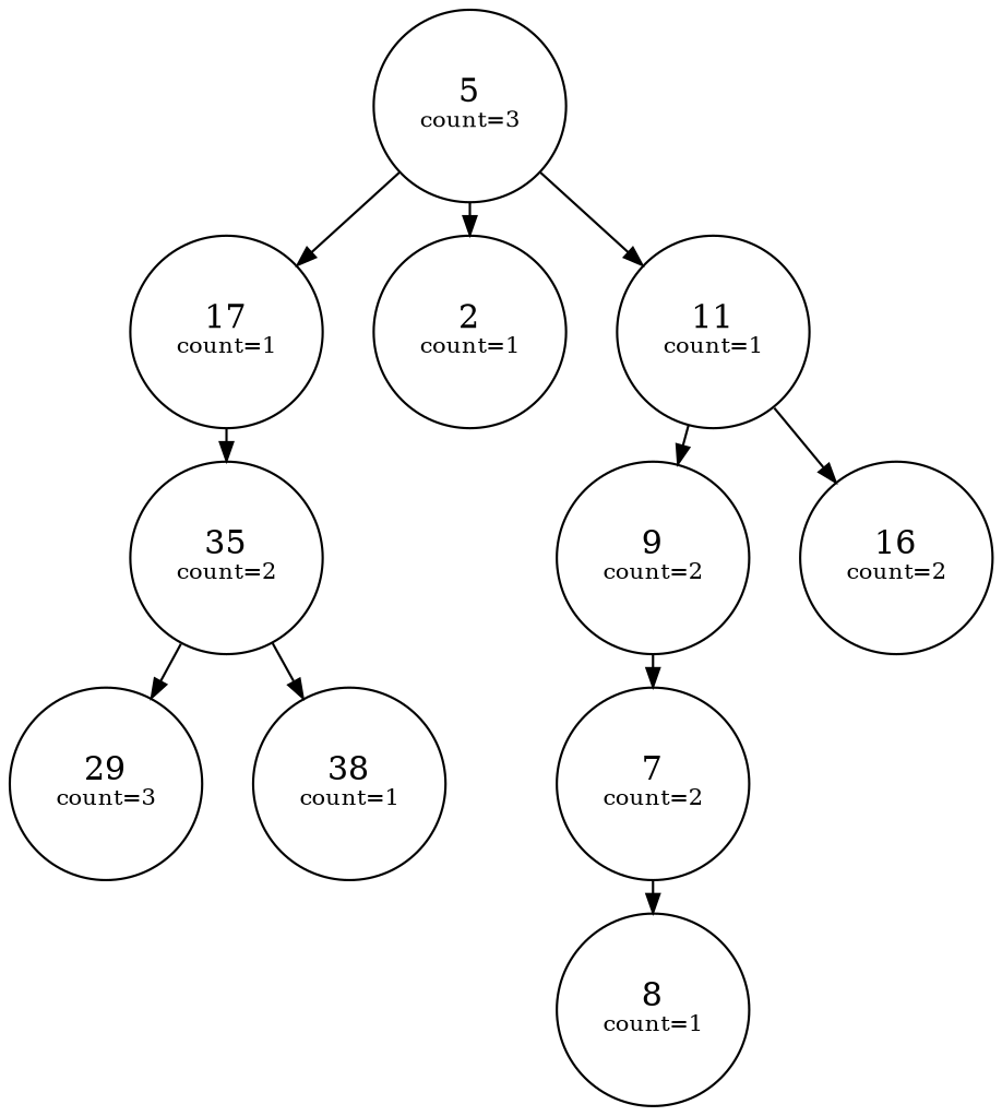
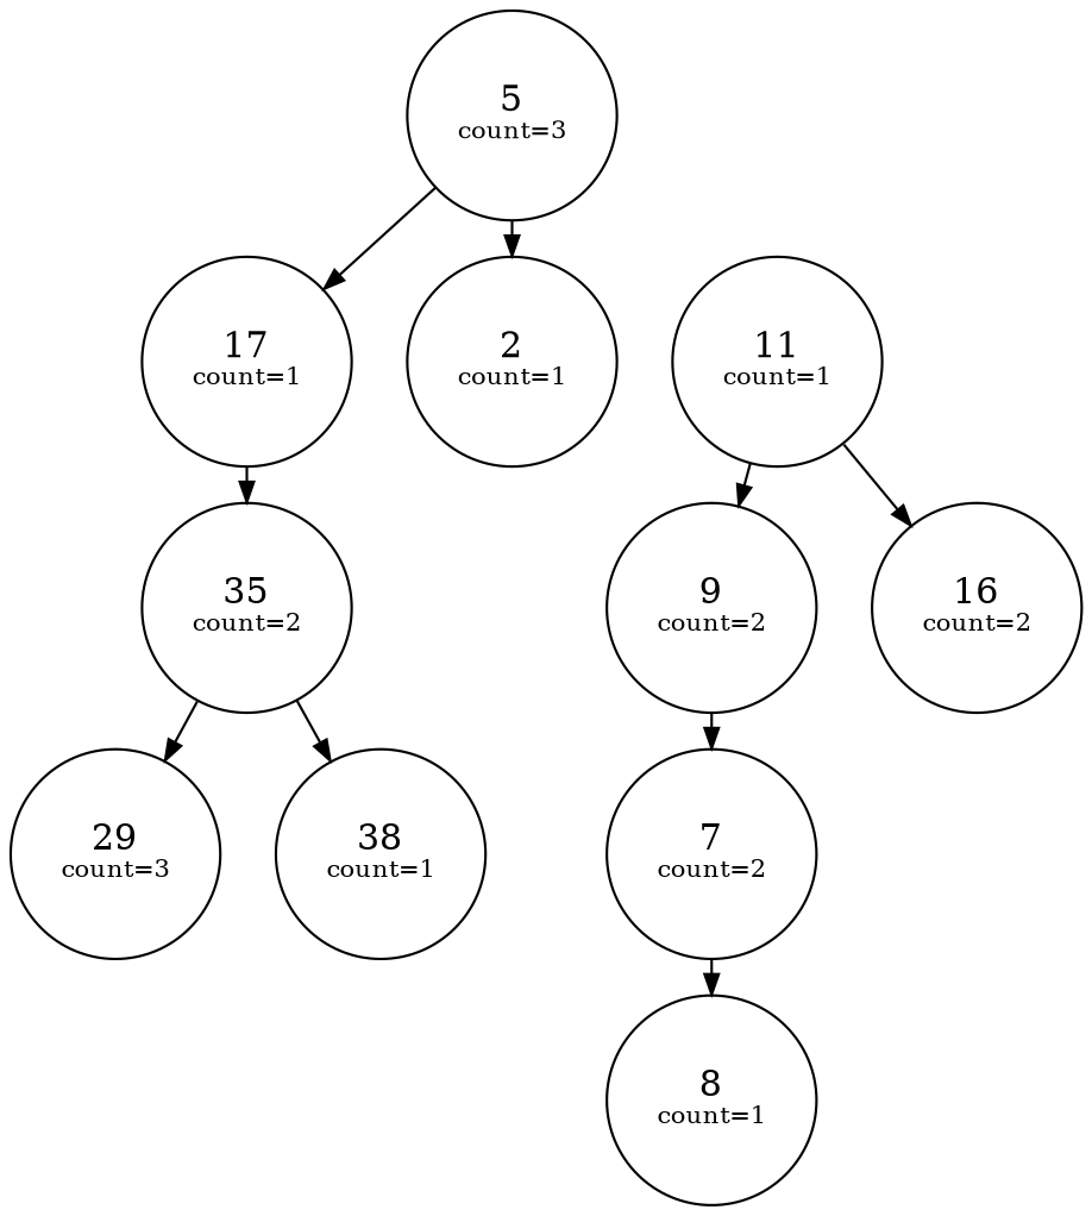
  digraph {
    nodesep=0.3
    ranksep=0.2
    node [shape=circle]
    edge [arrowsize=0.8 side=right]
    n1 [label=<17<BR/><FONT POINT-SIZE="10">count=1</FONT>>]
    n2 [label=<35<BR/><FONT POINT-SIZE="10">count=2</FONT>>]
    n3 [label=<5<BR/><FONT POINT-SIZE="10">count=3</FONT>>]
    n4 [label=<2<BR/><FONT POINT-SIZE="10">count=1</FONT>>]
    n5 [label=<11<BR/><FONT POINT-SIZE="10">count=1</FONT>>]
    n6 [label=<29<BR/><FONT POINT-SIZE="10">count=3</FONT>>]
    n7 [label=<38<BR/><FONT POINT-SIZE="10">count=1</FONT>>]
    n8 [label=<9<BR/><FONT POINT-SIZE="10">count=2</FONT>>]
    n9 [label=<16<BR/><FONT POINT-SIZE="10">count=2</FONT>>]
    n10 [label=<7<BR/><FONT POINT-SIZE="10">count=2</FONT>>]
    n11 [label=<8<BR/><FONT POINT-SIZE="10">count=1</FONT>>]
    n1 -> n2
    n2 -> n6 [side=left]
    n2 -> n7
    n3 -> n1 [side=left]
    n3 -> n4 [side=left]
-   n3 -> n5
    n5 -> n8 [side=left]
    n5 -> n9
    n8 -> n10 [side=left]
    n10 -> n11
  }
